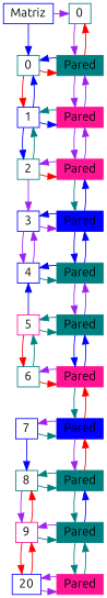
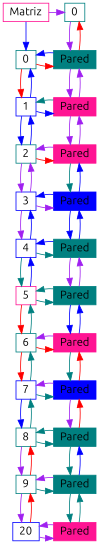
  digraph {
    fontname=Ubuntu
    rankdir=TB
    node [color=teal fontname=Ubuntu group=-1 shape=box]
    edge [color=purple fontname=Ubuntu]
-   n1 [color=blue height=.1 label=Matriz width=.1]
+   n1 [color=deeppink height=.1 label=Matriz width=.1]
    n2 [group=0 height=.1 label=0 width=.1]
    n3 [height=.1 label=0 width=.1]
    n4 [group=0 height=.1 label=Pared style=filled width=.1]
    n5 [color=blue height=.1 label=1 width=.1]
    n6 [color=deeppink group=0 height=.1 label=Pared style=filled width=.1]
    n7 [height=.1 label=2 width=.1]
    n8 [color=deeppink group=0 height=.1 label=Pared style=filled width=.1]
    n9 [color=blue height=.1 label=3 width=.1]
    n10 [color=blue group=0 height=.1 label=Pared style=filled width=.1]
    n11 [color=blue height=.1 label=4 width=.1]
    n12 [group=0 height=.1 label=Pared style=filled width=.1]
    n13 [color=deeppink height=.1 label=5 width=.1]
    n14 [group=0 height=.1 label=Pared style=filled width=.1]
    n15 [height=.1 label=6 width=.1]
    n16 [color=deeppink group=0 height=.1 label=Pared style=filled width=.1]
    n17 [color=blue height=.1 label=7 width=.1]
    n18 [color=blue group=0 height=.1 label=Pared style=filled width=.1]
    n19 [height=.1 label=8 width=.1]
    n20 [group=0 height=.1 label=Pared style=filled width=.1]
-   n21 [color=deeppink height=.1 label=9 width=.1]
+   n21 [height=.1 label=9 width=.1]
    n22 [group=0 height=.1 label=Pared style=filled width=.1]
    n23 [color=blue height=.1 label=20 width=.1]
    n24 [color=deeppink group=0 height=.1 label=Pared style=filled width=.1]
    subgraph sub_1 {
      rank=same
      n1
      n2
    }
    subgraph sub_2 {
      rank=same
      n3
      n4
    }
    subgraph sub_3 {
      rank=same
      n5
      n6
    }
    subgraph sub_4 {
      rank=same
      n7
      n8
    }
    subgraph sub_5 {
      rank=same
      n9
      n10
    }
    subgraph sub_6 {
      rank=same
      n11
      n12
    }
    subgraph sub_7 {
      rank=same
      n13
      n14
    }
    subgraph sub_8 {
      rank=same
      n15
      n16
    }
    subgraph sub_9 {
      rank=same
      n17
      n18
    }
    subgraph sub_10 {
      rank=same
      n19
      n20
    }
    subgraph sub_11 {
      rank=same
      n21
      n22
    }
    subgraph sub_12 {
      rank=same
      n23
      n24
    }
    n1 -> n2
    n1 -> n3 [color=blue]
    n2 -> n4
    n3 -> n4 [color=red]
    n3 -> n5 [color=red]
    n4 -> n2 [color=red]
    n4 -> n3 [color=blue]
    n4 -> n6
    n5 -> n3 [color=blue]
    n5 -> n6 [color=blue]
    n5 -> n7 [color=blue]
    n6 -> n4
    n6 -> n5 [color=teal]
    n6 -> n8
-   n7 -> n5 [color=teal]
+   n7 -> n5 [color=blue]
    n7 -> n8 [color=red]
    n7 -> n9
    n8 -> n6
    n8 -> n7
    n8 -> n10 [color=teal]
+   n9 -> n7
    n9 -> n10
    n9 -> n11
    n10 -> n8 [color=blue]
    n10 -> n9 [color=blue]
    n10 -> n12 [color=blue]
-   n11 -> n9
+   n11 -> n9 [color=blue]
    n11 -> n12 [color=teal]
+   n11 -> n13 [color=teal]
    n12 -> n10 [color=blue]
    n12 -> n11 [color=blue]
    n12 -> n14
    n13 -> n11 [color=blue]
    n13 -> n14 [color=teal]
    n13 -> n15 [color=red]
    n14 -> n12
    n14 -> n13 [color=teal]
    n14 -> n16 [color=blue]
    n15 -> n13 [color=teal]
    n15 -> n16 [color=red]
+   n15 -> n17 [color=red]
    n16 -> n14 [color=blue]
    n16 -> n15
    n16 -> n18 [color=teal]
+   n17 -> n15 [color=teal]
    n17 -> n18 [color=teal]
    n17 -> n19 [color=blue]
    n18 -> n16 [color=red]
    n18 -> n17
    n18 -> n20
+   n19 -> n17 [color=teal]
    n19 -> n20 [color=teal]
    n19 -> n21
    n20 -> n18 [color=red]
    n20 -> n19 [color=teal]
    n20 -> n22 [color=teal]
    n21 -> n19 [color=red]
    n21 -> n22 [color=teal]
-   n21 -> n23 [color=red]
+   n21 -> n23
    n22 -> n20 [color=blue]
    n22 -> n21
    n22 -> n24 [color=teal]
    n23 -> n21 [color=red]
    n23 -> n24
    n24 -> n22 [color=teal]
    n24 -> n23
  }
